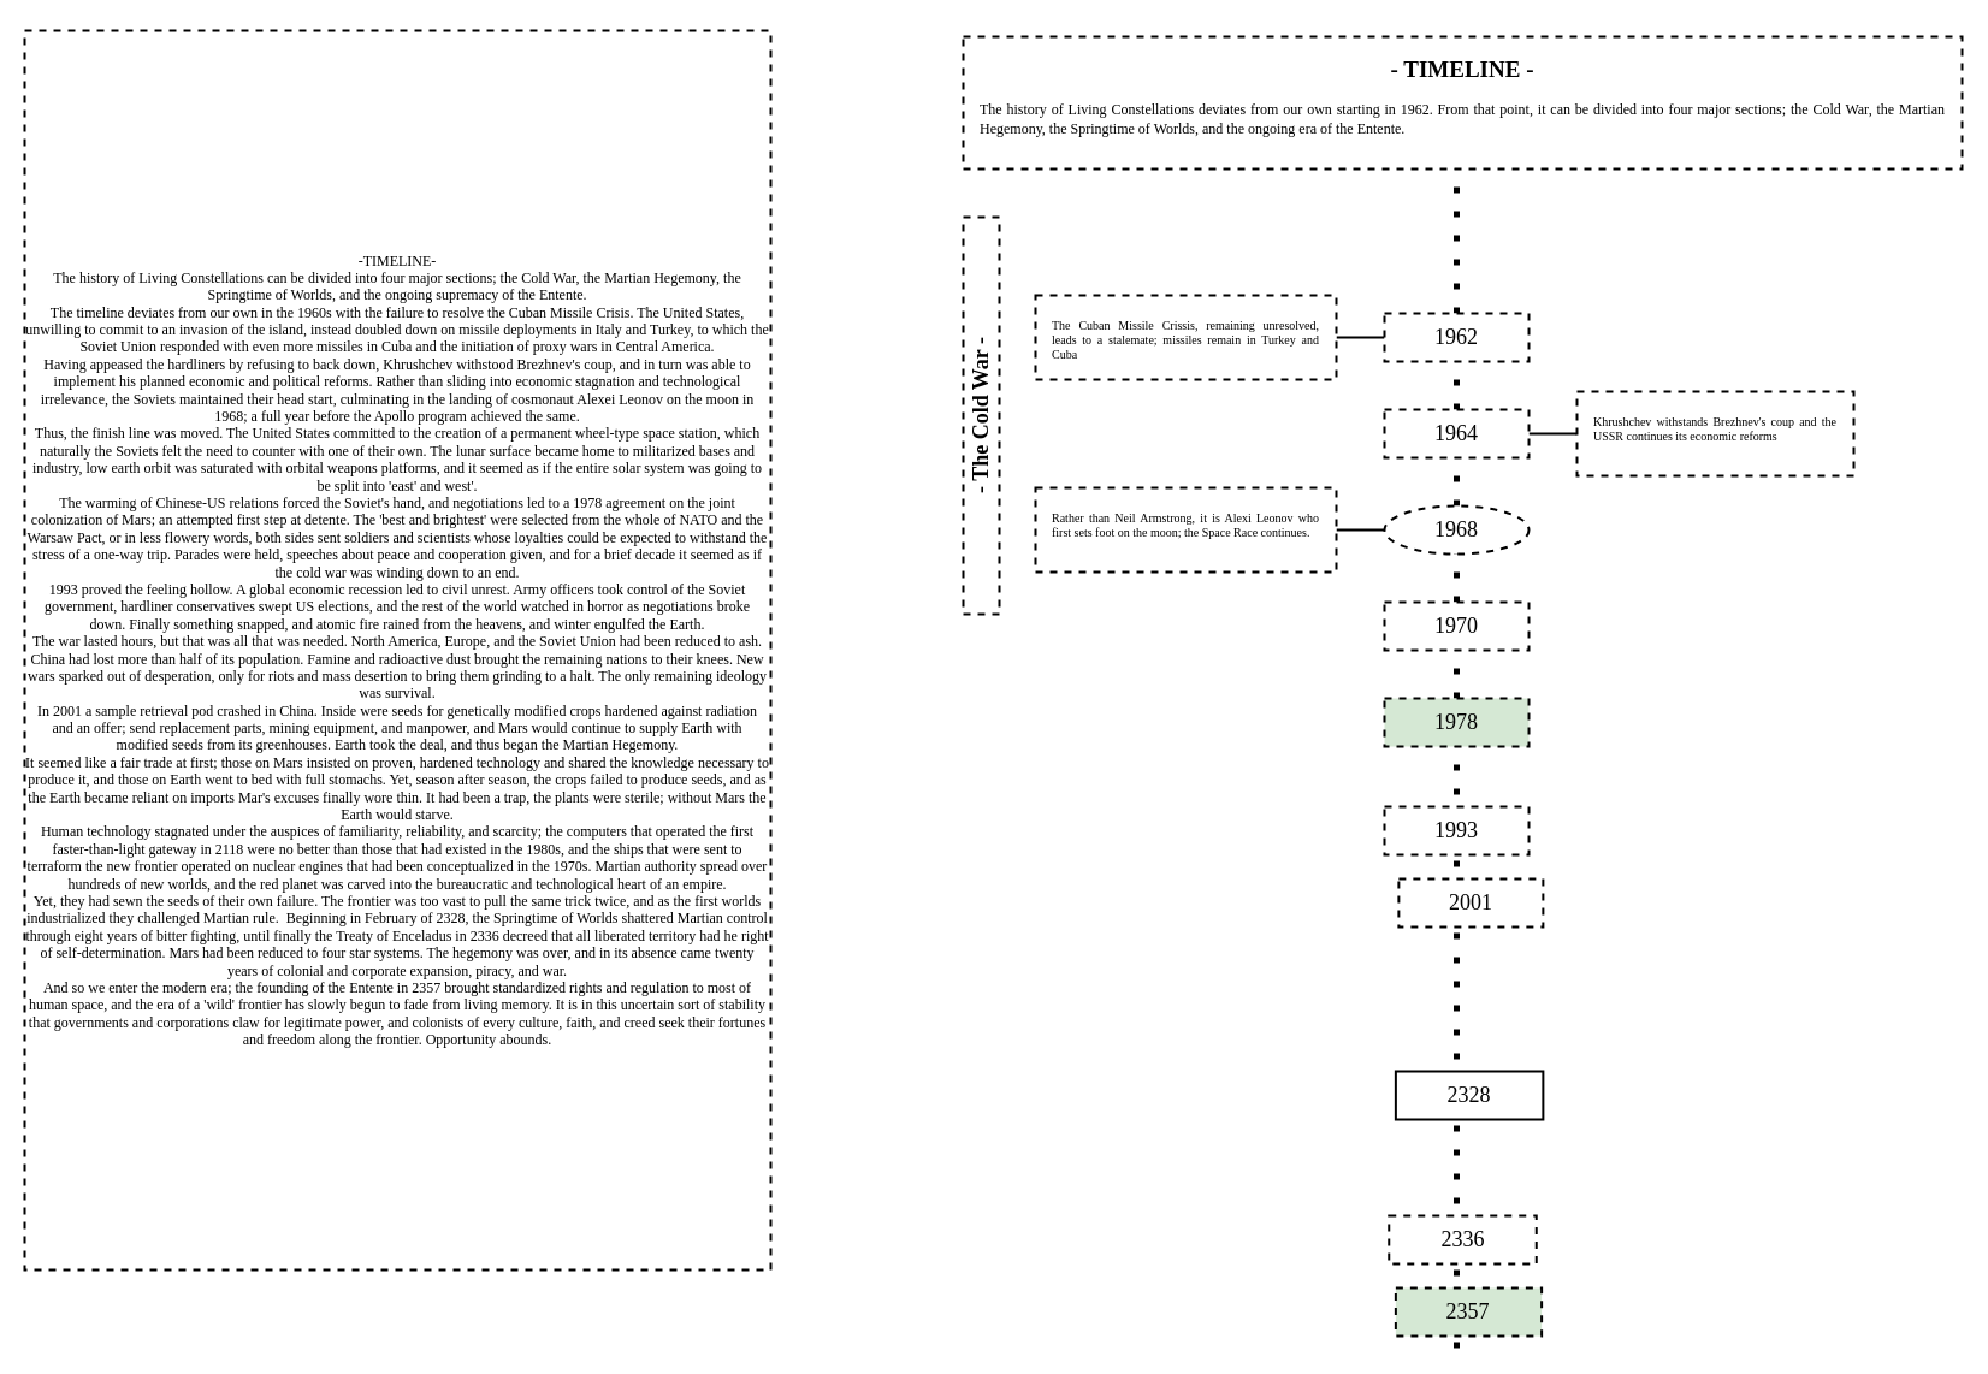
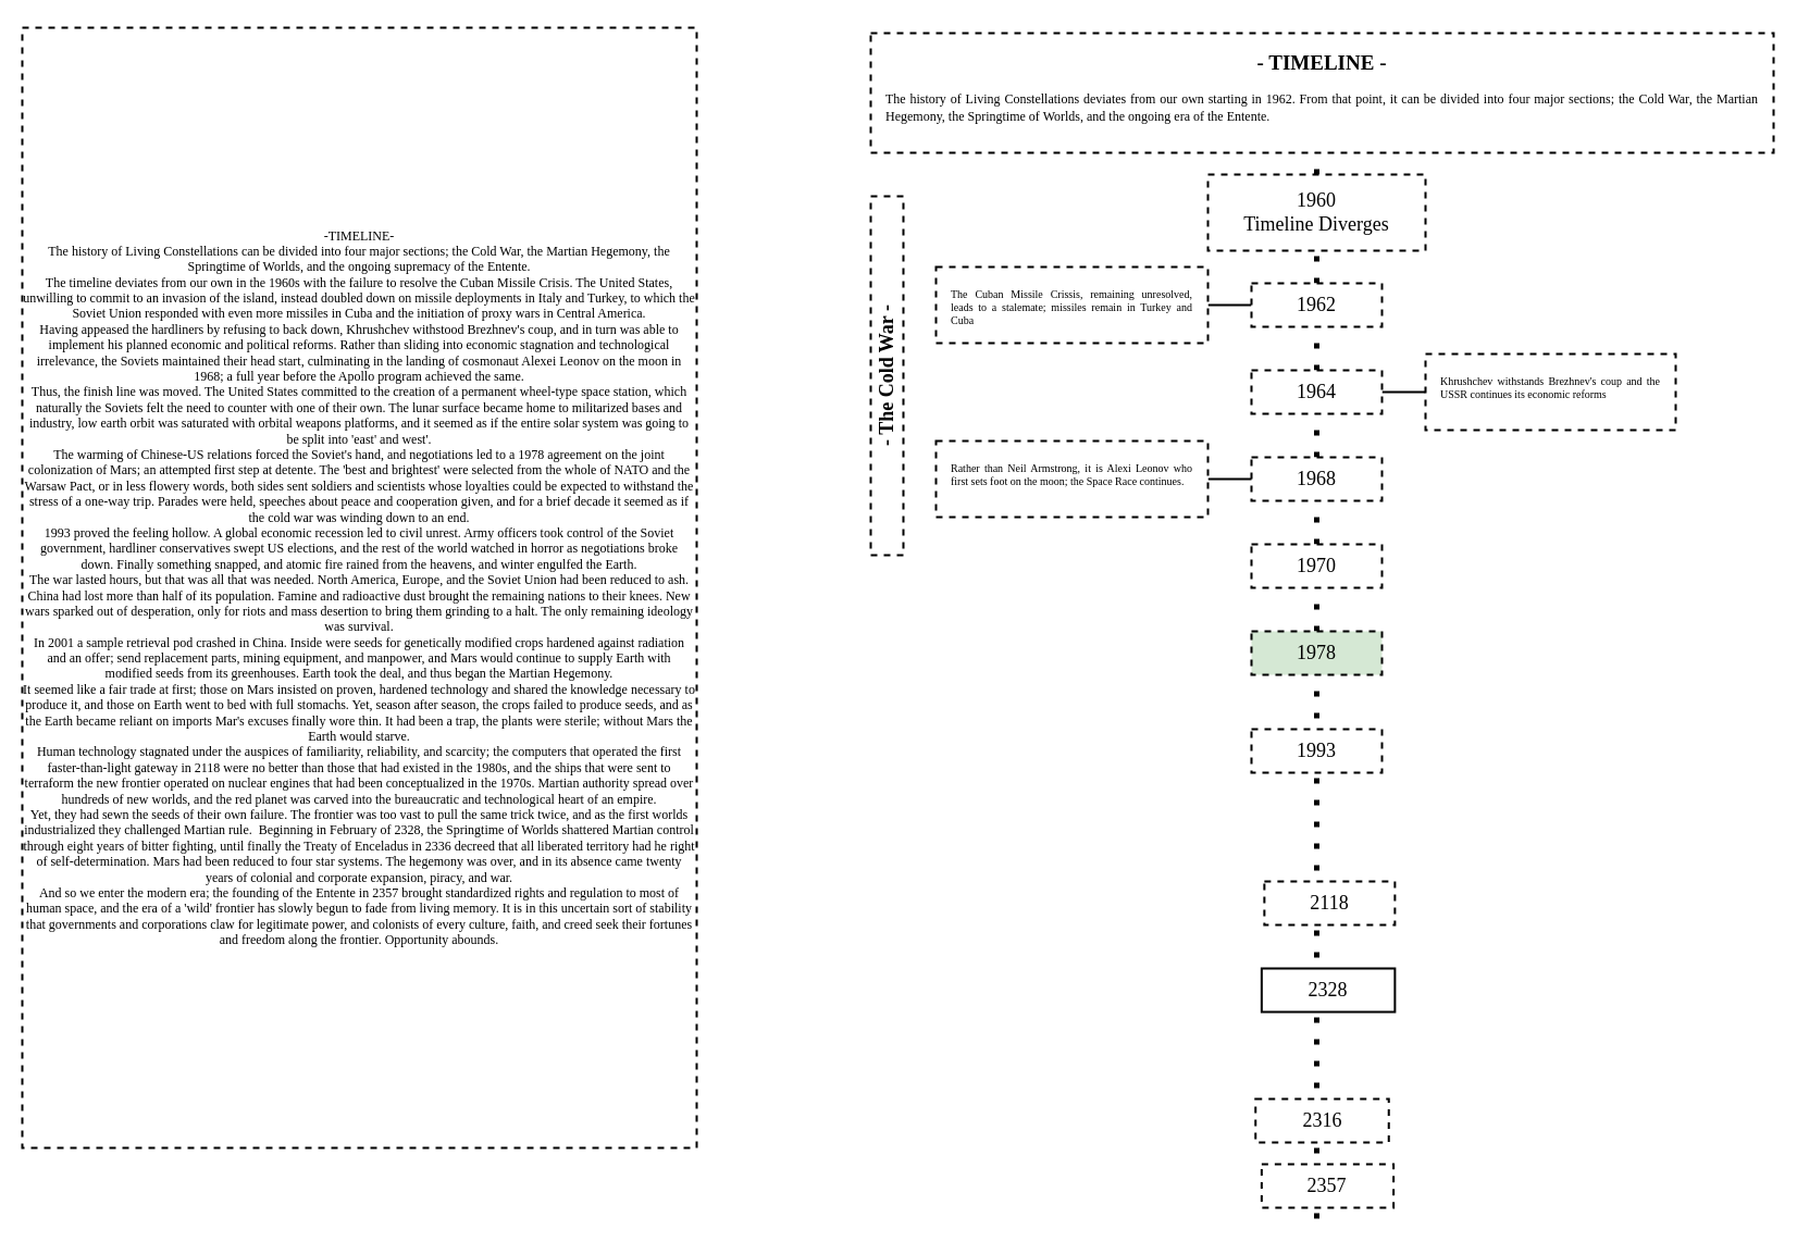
  <mxCell id="0" />
  <mxCell id="1" parent="0" />
  <mxCell id="2" value="&lt;div&gt;-TIMELINE-&lt;/div&gt;&lt;div&gt;The history of Living Constellations can be divided into four major sections; the Cold War, the Martian Hegemony, the Springtime of Worlds, and the ongoing supremacy of the Entente.&lt;/div&gt;&lt;div&gt;The timeline deviates from our own in the 1960s with the failure to resolve the Cuban Missile Crisis. The United States, unwilling to commit to an invasion of the island, instead doubled down on missile deployments in Italy and Turkey, to which the Soviet Union responded with even more missiles in Cuba and the initiation of proxy wars in Central America.&lt;/div&gt;&lt;div&gt;Having appeased the hardliners by refusing to back down, Khrushchev withstood Brezhnev's coup, and in turn was able to implement his planned economic and political reforms. Rather than sliding into economic stagnation and technological irrelevance, the Soviets maintained their head start, culminating in the landing of cosmonaut Alexei Leonov on the moon in 1968; a full year before the Apollo program achieved the same.&lt;/div&gt;&lt;div&gt;Thus, the finish line was moved. The United States committed to the creation of a permanent wheel-type space station, which naturally the Soviets felt the need to counter with one of their own. The lunar surface became home to militarized bases and industry, low earth orbit was saturated with orbital weapons platforms, and it seemed as if the entire solar system was going to be split into 'east' and west'.&lt;/div&gt;&lt;div&gt;The warming of Chinese-US relations forced the Soviet's hand, and negotiations led to a 1978 agreement on the joint colonization of Mars; an attempted first step at detente. The 'best and brightest' were selected from the whole of NATO and the Warsaw Pact, or in less flowery words, both sides sent soldiers and scientists whose loyalties could be expected to withstand the stress of a one-way trip. Parades were held, speeches about peace and cooperation given, and for a brief decade it seemed as if the cold war was winding down to an end.&lt;/div&gt;&lt;div&gt;&lt;div&gt;1993 proved the feeling hollow. A global economic recession led to civil unrest. Army officers took control of the Soviet government, hardliner conservatives swept US elections, and the rest of the world watched in horror as negotiations broke down. Finally something snapped, and atomic fire rained from the heavens, and winter engulfed the Earth.&lt;/div&gt;&lt;div&gt;The war lasted hours, but that was all that was needed. North America, Europe, and the Soviet Union had been reduced to ash. China had lost more than half of its population. Famine and radioactive dust brought the remaining nations to their knees. New wars sparked out of desperation, only for riots and mass desertion to bring them grinding to a halt. The only remaining ideology was survival.&lt;/div&gt;&lt;div&gt;In 2001 a sample retrieval pod crashed in China. Inside were seeds for genetically modified crops hardened against radiation and an offer; send replacement parts, mining equipment, and manpower, and Mars would continue to supply Earth with modified seeds from its greenhouses. Earth took the deal, and thus began the Martian Hegemony.&lt;/div&gt;&lt;div&gt;It seemed like a fair trade at first; those on Mars insisted on proven, hardened technology and shared the knowledge necessary to produce it, and those on Earth went to bed with full stomachs. Yet, season after season, the crops failed to produce seeds, and as the Earth became reliant on imports Mar's excuses finally wore thin. It had been a trap, the plants were sterile; without Mars the Earth would starve.&lt;/div&gt;&lt;div&gt;Human technology stagnated under the auspices of familiarity, reliability, and scarcity; the computers that operated the first faster-than-light gateway in 2118 were no better than those that had existed in the 1980s, and the ships that were sent to terraform the new frontier operated on nuclear engines that had been conceptualized in the 1970s. Martian authority spread over hundreds of new worlds, and the red planet was carved into the bureaucratic and technological heart of an empire.&lt;/div&gt;&lt;/div&gt;&lt;div&gt;&lt;div&gt;Yet, they had sewn the seeds of their own failure. The frontier was too vast to pull the same trick twice, and as the first worlds industrialized they challenged Martian rule.&amp;nbsp; Beginning in February of 2328, the Springtime of Worlds shattered Martian control through eight years of bitter fighting, until finally the Treaty of Enceladus in 2336 decreed that all liberated territory had he right of self-determination. Mars had been reduced to four star systems. The hegemony was over, and in its absence came twenty years of colonial and corporate expansion, piracy, and war.&lt;/div&gt;&lt;div&gt;And so we enter the modern era; the founding of the Entente in 2357 brought standardized rights and regulation to most of human space, and the era of a 'wild' frontier has slowly begun to fade from living memory. It is in this uncertain sort of stability that governments and corporations claw for legitimate power, and colonists of every culture, faith, and creed seek their fortunes and freedom along the frontier. Opportunity abounds.&lt;/div&gt;&lt;/div&gt;" style="rounded=0;whiteSpace=wrap;html=1;fontFamily=Lucida Console;dashed=1;strokeWidth=2;" vertex="1" parent="1"><mxGeometry x="20" y="25" width="620" height="1030" as="geometry" /></mxCell>
  <mxCell id="3" value="&lt;font style=&quot;&quot;&gt;&lt;h2 style=&quot;text-align: justify; border-color: var(--border-color);&quot;&gt;&lt;font style=&quot;font-size: 18px;&quot;&gt;- The Cold War -&lt;/font&gt;&lt;/h2&gt;&lt;/font&gt;" style="rounded=0;whiteSpace=wrap;html=1;fontFamily=Lucida Console;dashed=1;strokeWidth=2;horizontal=0;verticalAlign=top;align=center;labelPosition=center;verticalLabelPosition=middle;spacingTop=0;spacing=-15;" vertex="1" parent="1"><mxGeometry x="800" y="180" width="30" height="330" as="geometry" /></mxCell>
  <mxCell id="4" value="" style="endArrow=none;dashed=1;html=1;dashPattern=1 3;strokeWidth=5;rounded=0;movable=0;resizable=0;rotatable=0;deletable=0;editable=0;locked=1;connectable=0;" edge="1" parent="1"><mxGeometry width="50" height="50" relative="1" as="geometry"><mxPoint x="1210" y="1120" as="sourcePoint" /><mxPoint x="1210" as="targetPoint" y="20" /></mxGeometry></mxCell>
  <mxCell id="5" style="edgeStyle=orthogonalEdgeStyle;rounded=0;orthogonalLoop=1;jettySize=auto;html=1;entryX=1;entryY=0.5;entryDx=0;entryDy=0;endArrow=none;endFill=0;strokeWidth=2;" edge="1" parent="1" source="6" target="19"><mxGeometry relative="1" as="geometry" /></mxCell>
  <mxCell id="6" value="&lt;font style=&quot;font-size: 10px;&quot;&gt;&lt;div style=&quot;text-align: justify; border-color: var(--border-color); font-size: 10px;&quot;&gt;&lt;div style=&quot;border-color: var(--border-color); font-size: 10px;&quot;&gt;Khrushchev withstands Brezhnev's coup and the USSR continues its economic reforms&lt;/div&gt;&lt;/div&gt;&lt;/font&gt;" style="rounded=0;whiteSpace=wrap;html=1;fontFamily=Lucida Console;dashed=1;strokeWidth=2;horizontal=1;verticalAlign=top;align=center;labelPosition=center;verticalLabelPosition=middle;spacingTop=0;spacing=15;fontSize=10;" vertex="1" parent="1"><mxGeometry x="1310" y="325" width="230" height="70" as="geometry" /></mxCell>
- <mxCell id="8" value="&lt;font style=&quot;font-size: 18px;&quot;&gt;1968&lt;br&gt;&lt;/font&gt;" style="ellipse;whiteSpace=wrap;html=1;fontFamily=Lucida Console;dashed=1;strokeWidth=2;" vertex="1" parent="1"><mxGeometry x="1150" y="420" width="120" height="40" as="geometry" /></mxCell>
- <mxCell id="9" value="&lt;font style=&quot;font-size: 18px;&quot;&gt;2336&lt;/font&gt;" style="rounded=0;whiteSpace=wrap;html=1;fontFamily=Lucida Console;dashed=1;strokeWidth=2;" vertex="1" parent="1"><mxGeometry x="1153.75" y="1010" width="122.5" height="40" as="geometry" /></mxCell>
- <mxCell id="10" value="&lt;font style=&quot;font-size: 18px;&quot;&gt;2357&lt;/font&gt;" style="rounded=0;whiteSpace=wrap;html=1;fontFamily=Lucida Console;dashed=1;strokeWidth=2;fillColor=#d5e8d4;" vertex="1" parent="1"><mxGeometry x="1159.37" y="1070" width="121.25" height="40" as="geometry" /></mxCell>
- <mxCell id="12" value="&lt;font style=&quot;font-size: 18px;&quot;&gt;2001&lt;/font&gt;" style="rounded=0;whiteSpace=wrap;html=1;fontFamily=Lucida Console;dashed=1;strokeWidth=2;" vertex="1" parent="1"><mxGeometry x="1161.87" y="730" width="120" height="40" as="geometry" /></mxCell>
+ <mxCell id="7" value="&lt;font style=&quot;font-size: 18px;&quot;&gt;1960&lt;br&gt;Timeline Diverges&lt;br&gt;&lt;/font&gt;" style="rounded=0;whiteSpace=wrap;html=1;fontFamily=Lucida Console;dashed=1;strokeWidth=2;" vertex="1" parent="1"><mxGeometry x="1110" y="160" width="200" height="70" as="geometry" /></mxCell>
+ <mxCell id="8" value="&lt;font style=&quot;font-size: 18px;&quot;&gt;1968&lt;br&gt;&lt;/font&gt;" style="rounded=0;whiteSpace=wrap;html=1;fontFamily=Lucida Console;dashed=1;strokeWidth=2;" vertex="1" parent="1"><mxGeometry x="1150" y="420" width="120" height="40" as="geometry" /></mxCell>
+ <mxCell id="9" value="&lt;font style=&quot;font-size: 18px;&quot;&gt;2316&lt;/font&gt;" style="rounded=0;whiteSpace=wrap;html=1;fontFamily=Lucida Console;dashed=1;strokeWidth=2;" vertex="1" parent="1"><mxGeometry x="1153.75" y="1010" width="122.5" height="40" as="geometry" /></mxCell>
+ <mxCell id="10" value="&lt;font style=&quot;font-size: 18px;&quot;&gt;2357&lt;/font&gt;" style="rounded=0;whiteSpace=wrap;html=1;fontFamily=Lucida Console;dashed=1;strokeWidth=2;" vertex="1" parent="1"><mxGeometry x="1159.37" y="1070" width="121.25" height="40" as="geometry" /></mxCell>
+ <mxCell id="11" value="&lt;font style=&quot;font-size: 18px;&quot;&gt;2118&lt;/font&gt;" style="rounded=0;whiteSpace=wrap;html=1;fontFamily=Lucida Console;dashed=1;strokeWidth=2;" vertex="1" parent="1"><mxGeometry x="1161.87" y="810" width="120" height="40" as="geometry" /></mxCell>
  <mxCell id="13" value="&lt;font style=&quot;font-size: 18px;&quot;&gt;1993&lt;/font&gt;" style="rounded=0;whiteSpace=wrap;html=1;fontFamily=Lucida Console;dashed=1;strokeWidth=2;" vertex="1" parent="1"><mxGeometry x="1150" y="670" width="120" height="40" as="geometry" /></mxCell>
  <mxCell id="14" value="&lt;span style=&quot;font-size: 18px;&quot;&gt;2328&lt;/span&gt;" style="rounded=0;whiteSpace=wrap;html=1;fontFamily=Lucida Console;dashed=0;strokeWidth=2;" vertex="1" parent="1"><mxGeometry x="1159.37" y="890" width="122.5" height="40" as="geometry" /></mxCell>
  <mxCell id="15" value="&lt;font style=&quot;font-size: 18px;&quot;&gt;1970&lt;/font&gt;" style="rounded=0;whiteSpace=wrap;html=1;fontFamily=Lucida Console;dashed=1;strokeWidth=2;" vertex="1" parent="1"><mxGeometry x="1150" y="500" width="120" height="40" as="geometry" /></mxCell>
  <mxCell id="16" style="edgeStyle=orthogonalEdgeStyle;rounded=0;orthogonalLoop=1;jettySize=auto;html=1;entryX=0;entryY=0.5;entryDx=0;entryDy=0;endArrow=none;endFill=0;strokeWidth=2;" edge="1" parent="1" source="17" target="18"><mxGeometry relative="1" as="geometry" /></mxCell>
  <mxCell id="17" value="&lt;font style=&quot;font-size: 10px;&quot;&gt;&lt;div style=&quot;text-align: justify; border-color: var(--border-color); font-size: 10px;&quot;&gt;&lt;div style=&quot;border-color: var(--border-color); font-size: 10px;&quot;&gt;The Cuban Missile Crissis, remaining unresolved, leads to a stalemate; missiles remain in Turkey and Cuba&lt;/div&gt;&lt;/div&gt;&lt;/font&gt;" style="rounded=0;whiteSpace=wrap;html=1;fontFamily=Lucida Console;dashed=1;strokeWidth=2;horizontal=1;verticalAlign=top;align=center;labelPosition=center;verticalLabelPosition=middle;spacingTop=0;spacing=15;fontSize=10;" vertex="1" parent="1"><mxGeometry x="860" y="245" width="250" height="70" as="geometry" /></mxCell>
  <mxCell id="18" value="&lt;font style=&quot;font-size: 18px;&quot;&gt;1962&lt;br&gt;&lt;/font&gt;" style="rounded=0;whiteSpace=wrap;html=1;fontFamily=Lucida Console;dashed=1;strokeWidth=2;" vertex="1" parent="1"><mxGeometry x="1150" y="260" width="120" height="40" as="geometry" /></mxCell>
  <mxCell id="19" value="&lt;font style=&quot;font-size: 18px;&quot;&gt;1964&lt;br&gt;&lt;/font&gt;" style="rounded=0;whiteSpace=wrap;html=1;fontFamily=Lucida Console;dashed=1;strokeWidth=2;" vertex="1" parent="1"><mxGeometry x="1150" y="340" width="120" height="40" as="geometry" /></mxCell>
  <mxCell id="20" value="&lt;font style=&quot;&quot;&gt;&lt;div style=&quot;border-color: var(--border-color); line-height: 130%;&quot;&gt;&lt;b style=&quot;&quot;&gt;&lt;font style=&quot;font-size: 19px;&quot;&gt;- TIMELINE -&lt;/font&gt;&lt;/b&gt;&lt;/div&gt;&lt;div style=&quot;font-size: 12px; text-align: justify; border-color: var(--border-color); line-height: 130%;&quot;&gt;&lt;br&gt;&lt;/div&gt;&lt;div style=&quot;font-size: 12px; text-align: justify; border-color: var(--border-color); line-height: 130%;&quot;&gt;The history of Living Constellations deviates from our own starting in 1962. From that point, it can be divided into four major sections; the Cold War, the Martian Hegemony, the Springtime of Worlds, and the ongoing era of the Entente.&amp;nbsp;&lt;/div&gt;&lt;/font&gt;" style="rounded=0;whiteSpace=wrap;html=1;fontFamily=Lucida Console;dashed=1;strokeWidth=2;horizontal=1;verticalAlign=top;align=center;labelPosition=center;verticalLabelPosition=middle;spacingTop=0;spacing=15;" vertex="1" parent="1"><mxGeometry x="800" y="30" width="830" height="110" as="geometry" /></mxCell>
  <mxCell id="21" style="edgeStyle=orthogonalEdgeStyle;rounded=0;orthogonalLoop=1;jettySize=auto;html=1;entryX=0;entryY=0.5;entryDx=0;entryDy=0;endArrow=none;endFill=0;strokeWidth=2;" edge="1" parent="1" source="22" target="8"><mxGeometry relative="1" as="geometry" /></mxCell>
  <mxCell id="22" value="&lt;font style=&quot;font-size: 10px;&quot;&gt;&lt;div style=&quot;text-align: justify; border-color: var(--border-color); font-size: 10px;&quot;&gt;&lt;div style=&quot;border-color: var(--border-color); font-size: 10px;&quot;&gt;Rather than Neil Armstrong, it is Alexi Leonov who first sets foot on the moon; the Space Race continues.&lt;/div&gt;&lt;/div&gt;&lt;/font&gt;" style="rounded=0;whiteSpace=wrap;html=1;fontFamily=Lucida Console;dashed=1;strokeWidth=2;horizontal=1;verticalAlign=top;align=center;labelPosition=center;verticalLabelPosition=middle;spacingTop=0;spacing=15;fontSize=10;" vertex="1" parent="1"><mxGeometry x="860" y="405" width="250" height="70" as="geometry" /></mxCell>
  <mxCell id="23" value="&lt;font style=&quot;font-size: 18px;&quot;&gt;1978&lt;/font&gt;" style="rounded=0;whiteSpace=wrap;html=1;fontFamily=Lucida Console;dashed=1;strokeWidth=2;fillColor=#d5e8d4;" vertex="1" parent="1"><mxGeometry x="1150" y="580" width="120" height="40" as="geometry" /></mxCell>
